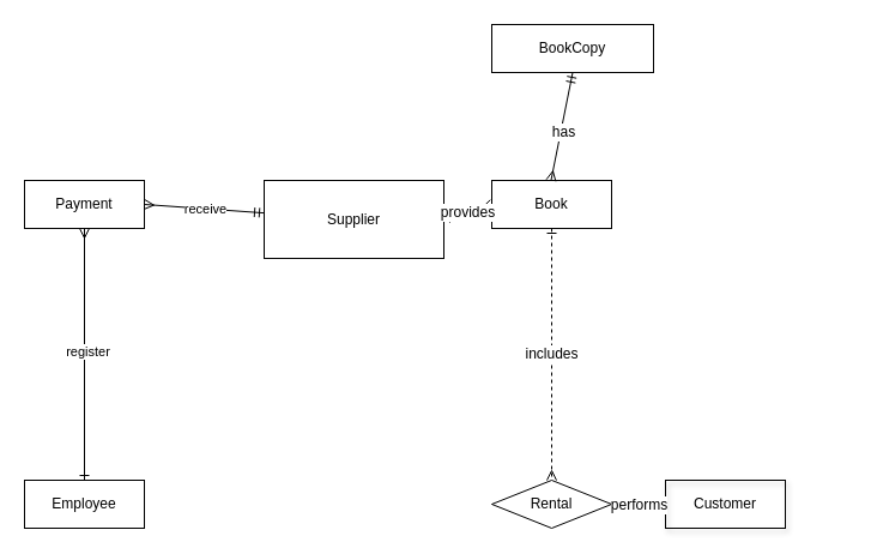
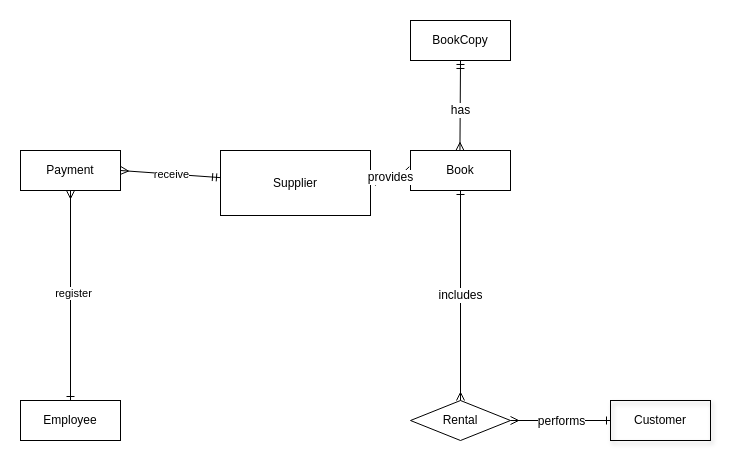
  <mxCell id="0" />
  <mxCell id="1" parent="0" />
  <mxCell id="2" value="Book" style="whiteSpace=wrap;html=1;align=center;fillColor=none;strokeColor=#000000;verticalAlign=middle;fontFamily=Helvetica;fontSize=12;fontColor=default;gradientColor=none;fontStyle=0;" parent="1" vertex="1"><mxGeometry x="410" y="150" width="100" height="40" as="geometry" /></mxCell>
  <mxCell id="3" value="Rental" style="rhombus;whiteSpace=wrap;html=1;align=center;fillColor=none;strokeColor=#000000;verticalAlign=middle;fontFamily=Helvetica;fontSize=12;fontColor=default;gradientColor=none;fontStyle=0;" parent="1" vertex="1"><mxGeometry x="410" y="400" width="100" height="40" as="geometry" /></mxCell>
  <mxCell id="4" value="Supplier" style="whiteSpace=wrap;html=1;align=center;fillColor=none;strokeColor=#000000;verticalAlign=middle;fontFamily=Helvetica;fontSize=12;fontColor=default;gradientColor=none;fontStyle=0;" parent="1" vertex="1"><mxGeometry x="220" y="150" width="150" height="65" as="geometry" /></mxCell>
  <mxCell id="5" value="" style="endArrow=ERmany;html=1;rounded=0;exitX=1;exitY=0.5;exitDx=0;exitDy=0;startArrow=ERmandOne;startFill=0;endFill=0;fontStyle=0;strokeColor=#000000;align=center;verticalAlign=middle;fontFamily=Helvetica;fontSize=12;fontColor=default;fillColor=none;gradientColor=none;" parent="1" source="4" edge="1"><mxGeometry relative="1" as="geometry"><mxPoint x="510" y="330" as="sourcePoint" /><mxPoint x="410" y="170" as="targetPoint" /></mxGeometry></mxCell>
  <mxCell id="6" value="provides" style="edgeLabel;html=1;align=center;verticalAlign=middle;resizable=0;points=[];fontStyle=0;strokeColor=#000000;fontFamily=Helvetica;fontSize=12;fontColor=default;fillColor=none;gradientColor=none;" parent="5" vertex="1" connectable="0"><mxGeometry x="-0.063" relative="1" as="geometry"><mxPoint as="offset" /></mxGeometry></mxCell>
- <mxCell id="7" value="Customer" style="whiteSpace=wrap;html=1;align=center;fillColor=none;strokeColor=#000000;verticalAlign=middle;fontFamily=Helvetica;fontSize=12;fontColor=default;gradientColor=none;shadow=1;strokeWidth=1;rounded=0;fontStyle=0;" parent="1" vertex="1"><mxGeometry x="555" y="400" width="100" height="40" as="geometry" /></mxCell>
- <mxCell id="8" value="BookCopy" style="whiteSpace=wrap;html=1;align=center;fillColor=none;strokeColor=#000000;verticalAlign=middle;fontFamily=Helvetica;fontSize=12;fontColor=default;gradientColor=none;fontStyle=0;" parent="1" vertex="1"><mxGeometry x="410" y="20" width="135" height="40" as="geometry" /></mxCell>
+ <mxCell id="7" value="Customer" style="whiteSpace=wrap;html=1;align=center;fillColor=none;strokeColor=#000000;verticalAlign=middle;fontFamily=Helvetica;fontSize=12;fontColor=default;gradientColor=none;shadow=1;strokeWidth=1;rounded=0;fontStyle=0;" parent="1" vertex="1"><mxGeometry x="610" y="400" width="100" height="40" as="geometry" /></mxCell>
+ <mxCell id="8" value="BookCopy" style="whiteSpace=wrap;html=1;align=center;fillColor=none;strokeColor=#000000;verticalAlign=middle;fontFamily=Helvetica;fontSize=12;fontColor=default;gradientColor=none;fontStyle=0;" parent="1" vertex="1"><mxGeometry x="410" y="20" width="100" height="40" as="geometry" /></mxCell>
  <mxCell id="9" value="" style="endArrow=ERmany;html=1;rounded=0;startArrow=ERmandOne;startFill=0;endFill=0;entryX=1;entryY=0.5;entryDx=0;entryDy=0;fontStyle=0" parent="1" source="4" target="11" edge="1"><mxGeometry relative="1" as="geometry"><mxPoint x="170" y="370" as="sourcePoint" /><mxPoint x="200" y="300" as="targetPoint" /><Array as="points" /></mxGeometry></mxCell>
  <mxCell id="10" value="receive" style="edgeLabel;html=1;align=center;verticalAlign=middle;resizable=0;points=[];fontStyle=0" parent="9" vertex="1" connectable="0"><mxGeometry x="-0.088" y="-5" relative="1" as="geometry"><mxPoint x="-4" y="5" as="offset" /></mxGeometry></mxCell>
  <mxCell id="11" value="Payment" style="whiteSpace=wrap;html=1;align=center;fillColor=none;strokeColor=#000000;gradientColor=none;verticalAlign=middle;fontFamily=Helvetica;fontSize=12;fontColor=default;fontStyle=0;" parent="1" vertex="1"><mxGeometry x="20" y="150" width="100" height="40" as="geometry" /></mxCell>
  <mxCell id="12" value="Employee" style="whiteSpace=wrap;html=1;align=center;fillColor=none;strokeColor=#000000;verticalAlign=middle;fontFamily=Helvetica;fontSize=12;fontColor=default;gradientColor=none;fontStyle=0;" parent="1" vertex="1"><mxGeometry x="20" y="400" width="100" height="40" as="geometry" /></mxCell>
- <mxCell id="13" value="" style="endArrow=ERmany;html=1;rounded=0;exitX=0.5;exitY=1;exitDx=0;exitDy=0;entryX=0.5;entryY=0;entryDx=0;entryDy=0;startArrow=ERone;startFill=0;endFill=0;fontStyle=0;strokeColor=#000000;align=center;verticalAlign=middle;fontFamily=Helvetica;fontSize=12;fontColor=default;fillColor=none;gradientColor=none;dashed=1;" parent="1" source="2" target="3" edge="1"><mxGeometry relative="1" as="geometry"><mxPoint x="520" y="380" as="sourcePoint" /><mxPoint x="490" y="300" as="targetPoint" /></mxGeometry></mxCell>
+ <mxCell id="13" value="" style="endArrow=ERmany;html=1;rounded=0;exitX=0.5;exitY=1;exitDx=0;exitDy=0;entryX=0.5;entryY=0;entryDx=0;entryDy=0;startArrow=ERone;startFill=0;endFill=0;fontStyle=0;strokeColor=#000000;align=center;verticalAlign=middle;fontFamily=Helvetica;fontSize=12;fontColor=default;fillColor=none;gradientColor=none;" parent="1" source="2" target="3" edge="1"><mxGeometry relative="1" as="geometry"><mxPoint x="520" y="380" as="sourcePoint" /><mxPoint x="490" y="300" as="targetPoint" /></mxGeometry></mxCell>
  <mxCell id="14" value="includes" style="edgeLabel;html=1;align=center;verticalAlign=middle;resizable=0;points=[];fontStyle=0;strokeColor=#000000;fontFamily=Helvetica;fontSize=12;fontColor=default;fillColor=none;gradientColor=none;" parent="13" vertex="1" connectable="0"><mxGeometry x="-0.014" y="-1" relative="1" as="geometry"><mxPoint as="offset" /></mxGeometry></mxCell>
  <mxCell id="15" value="" style="endArrow=ERone;html=1;rounded=0;exitX=0.5;exitY=1;exitDx=0;exitDy=0;startArrow=ERmany;startFill=0;endFill=0;fontStyle=0" parent="1" source="11" edge="1"><mxGeometry relative="1" as="geometry"><mxPoint x="520" y="320" as="sourcePoint" /><mxPoint x="70" y="400" as="targetPoint" /></mxGeometry></mxCell>
  <mxCell id="16" value="register" style="edgeLabel;html=1;align=center;verticalAlign=middle;resizable=0;points=[];fontStyle=0" parent="15" vertex="1" connectable="0"><mxGeometry x="-0.024" y="3" relative="1" as="geometry"><mxPoint x="-1" as="offset" /></mxGeometry></mxCell>
  <mxCell id="17" value="" style="endArrow=ERmany;html=1;rounded=0;exitX=0.5;exitY=1;exitDx=0;exitDy=0;startArrow=ERmandOne;startFill=0;endFill=0;fontStyle=0;strokeColor=#000000;align=center;verticalAlign=middle;fontFamily=Helvetica;fontSize=12;fontColor=default;fillColor=none;gradientColor=none;" parent="1" source="8" edge="1"><mxGeometry relative="1" as="geometry"><mxPoint x="459.88" y="90" as="sourcePoint" /><mxPoint x="459.44" y="150" as="targetPoint" /></mxGeometry></mxCell>
  <mxCell id="18" value="has" style="edgeLabel;html=1;align=center;verticalAlign=middle;resizable=0;points=[];fontStyle=0;strokeColor=#000000;fontFamily=Helvetica;fontSize=12;fontColor=default;fillColor=none;gradientColor=none;" parent="17" vertex="1" connectable="0"><mxGeometry x="-0.103" y="-4" relative="1" as="geometry"><mxPoint x="4" y="10" as="offset" /></mxGeometry></mxCell>
  <mxCell id="19" value="" style="endArrow=ERone;html=1;rounded=0;exitX=1;exitY=0.5;exitDx=0;exitDy=0;entryX=0;entryY=0.5;entryDx=0;entryDy=0;startArrow=ERmany;startFill=0;endFill=0;fontStyle=0;strokeColor=#000000;align=center;verticalAlign=middle;fontFamily=Helvetica;fontSize=12;fontColor=default;fillColor=none;gradientColor=none;" parent="1" source="3" target="7" edge="1"><mxGeometry relative="1" as="geometry"><mxPoint x="270" y="320" as="sourcePoint" /><mxPoint x="430" y="320" as="targetPoint" /></mxGeometry></mxCell>
  <mxCell id="20" value="performs" style="edgeLabel;html=1;align=center;verticalAlign=middle;resizable=0;points=[];fontStyle=0;strokeColor=#000000;fontFamily=Helvetica;fontSize=12;fontColor=default;fillColor=none;gradientColor=none;" parent="19" vertex="1" connectable="0"><mxGeometry x="-0.006" relative="1" as="geometry"><mxPoint as="offset" /></mxGeometry></mxCell>
